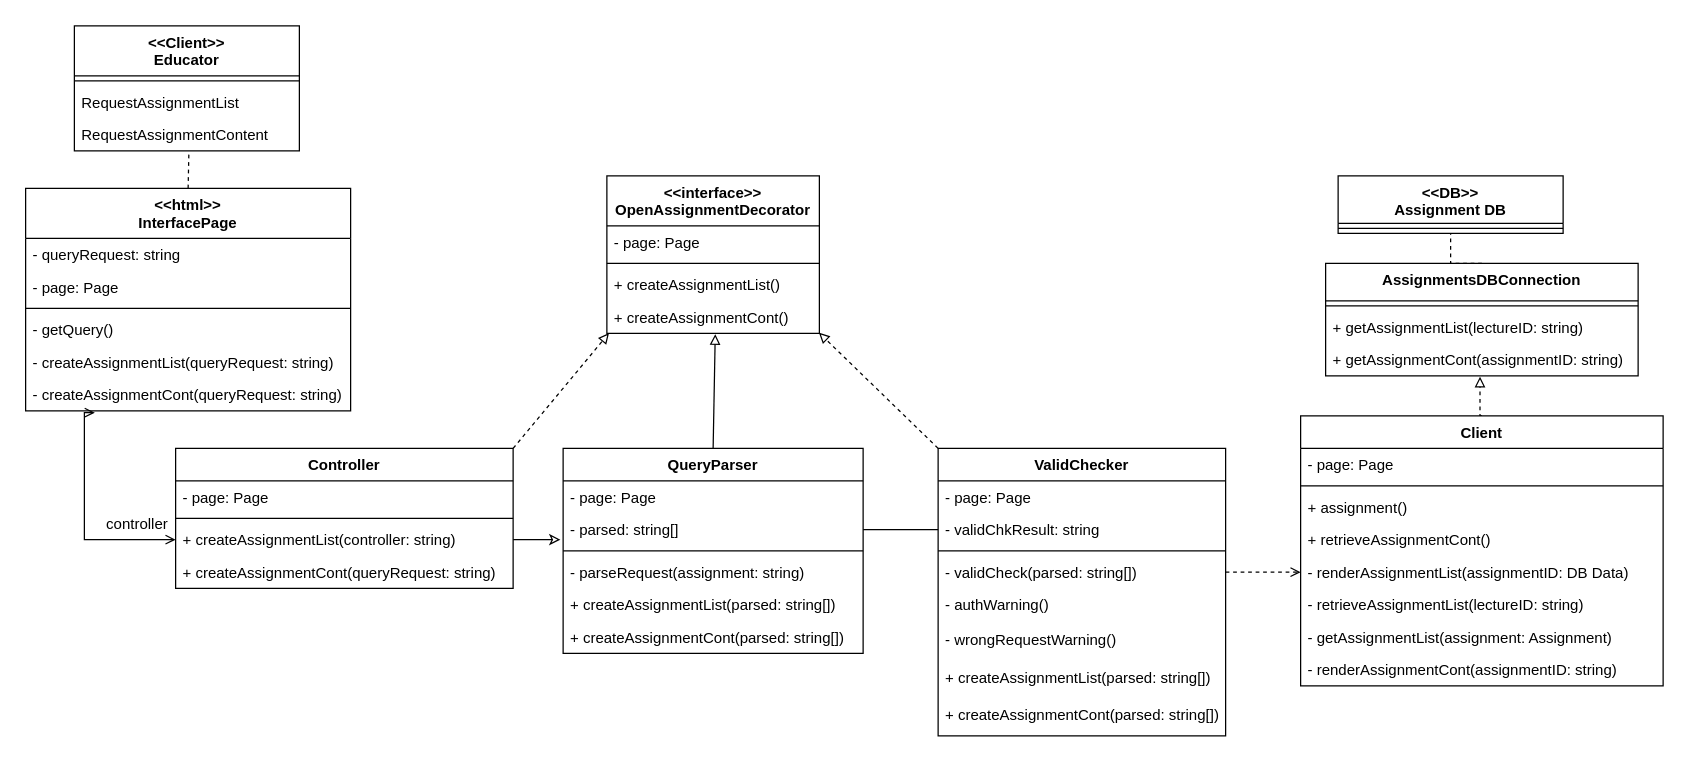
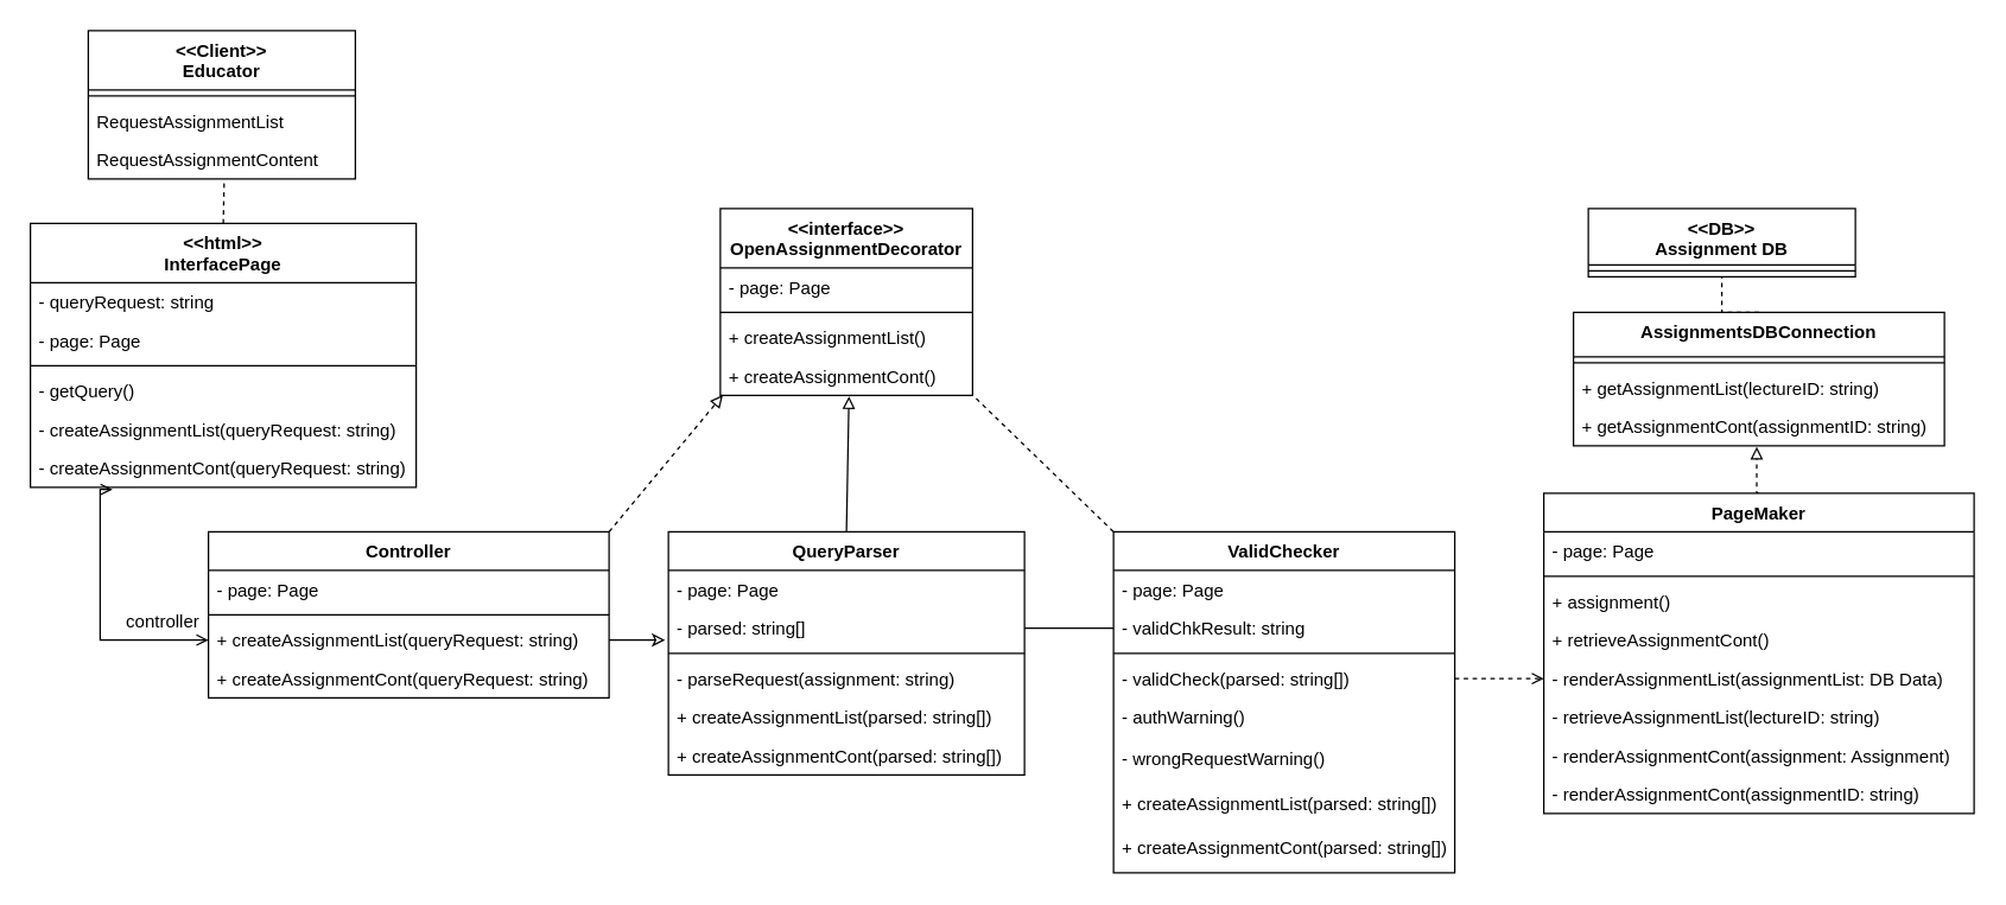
  <mxCell id="0" />
  <mxCell id="1" parent="0" />
  <mxCell id="2" value="&lt;&lt;Client&gt;&gt;&#10;Educator" style="swimlane;fontStyle=1;align=center;verticalAlign=top;childLayout=stackLayout;horizontal=1;startSize=40;horizontalStack=0;resizeParent=1;resizeParentMax=0;resizeLast=0;collapsible=1;marginBottom=0;" vertex="1" parent="1"><mxGeometry x="59" y="20" width="180" height="100" as="geometry" /></mxCell>
  <mxCell id="3" value="" style="line;strokeWidth=1;fillColor=none;align=left;verticalAlign=middle;spacingTop=-1;spacingLeft=3;spacingRight=3;rotatable=0;labelPosition=right;points=[];portConstraint=eastwest;" vertex="1" parent="2"><mxGeometry y="40" width="180" height="8" as="geometry" /></mxCell>
  <mxCell id="4" value="RequestAssignmentList" style="text;strokeColor=none;fillColor=none;align=left;verticalAlign=top;spacingLeft=4;spacingRight=4;overflow=hidden;rotatable=0;points=[[0,0.5],[1,0.5]];portConstraint=eastwest;" vertex="1" parent="2"><mxGeometry y="48" width="180" height="26" as="geometry" /></mxCell>
  <mxCell id="5" value="RequestAssignmentContent" style="text;strokeColor=none;fillColor=none;align=left;verticalAlign=top;spacingLeft=4;spacingRight=4;overflow=hidden;rotatable=0;points=[[0,0.5],[1,0.5]];portConstraint=eastwest;" vertex="1" parent="2"><mxGeometry y="74" width="180" height="26" as="geometry" /></mxCell>
  <mxCell id="6" value="&lt;&lt;interface&gt;&gt;&#10;OpenAssignmentDecorator" style="swimlane;fontStyle=1;align=center;verticalAlign=top;childLayout=stackLayout;horizontal=1;startSize=40;horizontalStack=0;resizeParent=1;resizeParentMax=0;resizeLast=0;collapsible=1;marginBottom=0;" vertex="1" parent="1"><mxGeometry x="485" y="140" width="170" height="126" as="geometry" /></mxCell>
  <mxCell id="7" value="- page: Page" style="text;strokeColor=none;fillColor=none;align=left;verticalAlign=top;spacingLeft=4;spacingRight=4;overflow=hidden;rotatable=0;points=[[0,0.5],[1,0.5]];portConstraint=eastwest;" vertex="1" parent="6"><mxGeometry y="40" width="170" height="26" as="geometry" /></mxCell>
  <mxCell id="8" value="" style="line;strokeWidth=1;fillColor=none;align=left;verticalAlign=middle;spacingTop=-1;spacingLeft=3;spacingRight=3;rotatable=0;labelPosition=right;points=[];portConstraint=eastwest;" vertex="1" parent="6"><mxGeometry y="66" width="170" height="8" as="geometry" /></mxCell>
  <mxCell id="9" value="+ createAssignmentList()" style="text;strokeColor=none;fillColor=none;align=left;verticalAlign=top;spacingLeft=4;spacingRight=4;overflow=hidden;rotatable=0;points=[[0,0.5],[1,0.5]];portConstraint=eastwest;" vertex="1" parent="6"><mxGeometry y="74" width="170" height="26" as="geometry" /></mxCell>
  <mxCell id="10" value="+ createAssignmentCont()" style="text;strokeColor=none;fillColor=none;align=left;verticalAlign=top;spacingLeft=4;spacingRight=4;overflow=hidden;rotatable=0;points=[[0,0.5],[1,0.5]];portConstraint=eastwest;" vertex="1" parent="6"><mxGeometry y="100" width="170" height="26" as="geometry" /></mxCell>
  <mxCell id="11" style="edgeStyle=none;rounded=0;orthogonalLoop=1;jettySize=auto;html=1;exitX=0.5;exitY=0;exitDx=0;exitDy=0;entryX=0.509;entryY=1.023;entryDx=0;entryDy=0;entryPerimeter=0;dashed=1;endArrow=none;endFill=0;" edge="1" parent="1" source="12" target="5"><mxGeometry relative="1" as="geometry" /></mxCell>
  <mxCell id="12" value="&lt;&lt;html&gt;&gt;&#10;InterfacePage" style="swimlane;fontStyle=1;align=center;verticalAlign=top;childLayout=stackLayout;horizontal=1;startSize=40;horizontalStack=0;resizeParent=1;resizeParentMax=0;resizeLast=0;collapsible=1;marginBottom=0;" vertex="1" parent="1"><mxGeometry x="20" y="150" width="260" height="178" as="geometry" /></mxCell>
  <mxCell id="13" value="- queryRequest: string" style="text;strokeColor=none;fillColor=none;align=left;verticalAlign=top;spacingLeft=4;spacingRight=4;overflow=hidden;rotatable=0;points=[[0,0.5],[1,0.5]];portConstraint=eastwest;" vertex="1" parent="12"><mxGeometry y="40" width="260" height="26" as="geometry" /></mxCell>
  <mxCell id="14" value="- page: Page" style="text;strokeColor=none;fillColor=none;align=left;verticalAlign=top;spacingLeft=4;spacingRight=4;overflow=hidden;rotatable=0;points=[[0,0.5],[1,0.5]];portConstraint=eastwest;" vertex="1" parent="12"><mxGeometry y="66" width="260" height="26" as="geometry" /></mxCell>
  <mxCell id="15" value="" style="line;strokeWidth=1;fillColor=none;align=left;verticalAlign=middle;spacingTop=-1;spacingLeft=3;spacingRight=3;rotatable=0;labelPosition=right;points=[];portConstraint=eastwest;" vertex="1" parent="12"><mxGeometry y="92" width="260" height="8" as="geometry" /></mxCell>
  <mxCell id="16" value="- getQuery()" style="text;strokeColor=none;fillColor=none;align=left;verticalAlign=top;spacingLeft=4;spacingRight=4;overflow=hidden;rotatable=0;points=[[0,0.5],[1,0.5]];portConstraint=eastwest;" vertex="1" parent="12"><mxGeometry y="100" width="260" height="26" as="geometry" /></mxCell>
  <mxCell id="17" value="- createAssignmentList(queryRequest: string)" style="text;strokeColor=none;fillColor=none;align=left;verticalAlign=top;spacingLeft=4;spacingRight=4;overflow=hidden;rotatable=0;points=[[0,0.5],[1,0.5]];portConstraint=eastwest;" vertex="1" parent="12"><mxGeometry y="126" width="260" height="26" as="geometry" /></mxCell>
  <mxCell id="18" value="- createAssignmentCont(queryRequest: string)" style="text;strokeColor=none;fillColor=none;align=left;verticalAlign=top;spacingLeft=4;spacingRight=4;overflow=hidden;rotatable=0;points=[[0,0.5],[1,0.5]];portConstraint=eastwest;" vertex="1" parent="12"><mxGeometry y="152" width="260" height="26" as="geometry" /></mxCell>
  <mxCell id="19" style="rounded=0;orthogonalLoop=1;jettySize=auto;html=1;exitX=1;exitY=0;exitDx=0;exitDy=0;entryX=0.01;entryY=0.992;entryDx=0;entryDy=0;entryPerimeter=0;endArrow=block;endFill=0;dashed=1;" edge="1" parent="1" source="20" target="10"><mxGeometry relative="1" as="geometry" /></mxCell>
  <mxCell id="20" value="Controller" style="swimlane;fontStyle=1;align=center;verticalAlign=top;childLayout=stackLayout;horizontal=1;startSize=26;horizontalStack=0;resizeParent=1;resizeParentMax=0;resizeLast=0;collapsible=1;marginBottom=0;" vertex="1" parent="1"><mxGeometry x="140" y="358" width="270" height="112" as="geometry" /></mxCell>
  <mxCell id="21" value="- page: Page" style="text;strokeColor=none;fillColor=none;align=left;verticalAlign=top;spacingLeft=4;spacingRight=4;overflow=hidden;rotatable=0;points=[[0,0.5],[1,0.5]];portConstraint=eastwest;" vertex="1" parent="20"><mxGeometry y="26" width="270" height="26" as="geometry" /></mxCell>
  <mxCell id="22" value="" style="line;strokeWidth=1;fillColor=none;align=left;verticalAlign=middle;spacingTop=-1;spacingLeft=3;spacingRight=3;rotatable=0;labelPosition=right;points=[];portConstraint=eastwest;" vertex="1" parent="20"><mxGeometry y="52" width="270" height="8" as="geometry" /></mxCell>
- <mxCell id="23" value="+ createAssignmentList(controller: string)" style="text;strokeColor=none;fillColor=none;align=left;verticalAlign=top;spacingLeft=4;spacingRight=4;overflow=hidden;rotatable=0;points=[[0,0.5],[1,0.5]];portConstraint=eastwest;" vertex="1" parent="20"><mxGeometry y="60" width="270" height="26" as="geometry" /></mxCell>
+ <mxCell id="23" value="+ createAssignmentList(queryRequest: string)" style="text;strokeColor=none;fillColor=none;align=left;verticalAlign=top;spacingLeft=4;spacingRight=4;overflow=hidden;rotatable=0;points=[[0,0.5],[1,0.5]];portConstraint=eastwest;" vertex="1" parent="20"><mxGeometry y="60" width="270" height="26" as="geometry" /></mxCell>
  <mxCell id="24" value="+ createAssignmentCont(queryRequest: string)" style="text;strokeColor=none;fillColor=none;align=left;verticalAlign=top;spacingLeft=4;spacingRight=4;overflow=hidden;rotatable=0;points=[[0,0.5],[1,0.5]];portConstraint=eastwest;" vertex="1" parent="20"><mxGeometry y="86" width="270" height="26" as="geometry" /></mxCell>
  <mxCell id="25" value="QueryParser" style="swimlane;fontStyle=1;align=center;verticalAlign=top;childLayout=stackLayout;horizontal=1;startSize=26;horizontalStack=0;resizeParent=1;resizeParentMax=0;resizeLast=0;collapsible=1;marginBottom=0;" vertex="1" parent="1"><mxGeometry x="450" y="358" width="240" height="164" as="geometry" /></mxCell>
  <mxCell id="26" value="- page: Page" style="text;strokeColor=none;fillColor=none;align=left;verticalAlign=top;spacingLeft=4;spacingRight=4;overflow=hidden;rotatable=0;points=[[0,0.5],[1,0.5]];portConstraint=eastwest;" vertex="1" parent="25"><mxGeometry y="26" width="240" height="26" as="geometry" /></mxCell>
  <mxCell id="27" value="- parsed: string[]" style="text;strokeColor=none;fillColor=none;align=left;verticalAlign=top;spacingLeft=4;spacingRight=4;overflow=hidden;rotatable=0;points=[[0,0.5],[1,0.5]];portConstraint=eastwest;" vertex="1" parent="25"><mxGeometry y="52" width="240" height="26" as="geometry" /></mxCell>
  <mxCell id="28" value="" style="line;strokeWidth=1;fillColor=none;align=left;verticalAlign=middle;spacingTop=-1;spacingLeft=3;spacingRight=3;rotatable=0;labelPosition=right;points=[];portConstraint=eastwest;" vertex="1" parent="25"><mxGeometry y="78" width="240" height="8" as="geometry" /></mxCell>
  <mxCell id="29" value="- parseRequest(assignment: string)" style="text;strokeColor=none;fillColor=none;align=left;verticalAlign=top;spacingLeft=4;spacingRight=4;overflow=hidden;rotatable=0;points=[[0,0.5],[1,0.5]];portConstraint=eastwest;" vertex="1" parent="25"><mxGeometry y="86" width="240" height="26" as="geometry" /></mxCell>
  <mxCell id="30" value="+ createAssignmentList(parsed: string[])" style="text;strokeColor=none;fillColor=none;align=left;verticalAlign=top;spacingLeft=4;spacingRight=4;overflow=hidden;rotatable=0;points=[[0,0.5],[1,0.5]];portConstraint=eastwest;" vertex="1" parent="25"><mxGeometry y="112" width="240" height="26" as="geometry" /></mxCell>
  <mxCell id="31" value="+ createAssignmentCont(parsed: string[])" style="text;strokeColor=none;fillColor=none;align=left;verticalAlign=top;spacingLeft=4;spacingRight=4;overflow=hidden;rotatable=0;points=[[0,0.5],[1,0.5]];portConstraint=eastwest;" vertex="1" parent="25"><mxGeometry y="138" width="240" height="26" as="geometry" /></mxCell>
  <mxCell id="32" value="ValidChecker" style="swimlane;fontStyle=1;align=center;verticalAlign=top;childLayout=stackLayout;horizontal=1;startSize=26;horizontalStack=0;resizeParent=1;resizeParentMax=0;resizeLast=0;collapsible=1;marginBottom=0;" vertex="1" parent="1"><mxGeometry x="750" y="358" width="230" height="230" as="geometry" /></mxCell>
  <mxCell id="33" value="- page: Page" style="text;strokeColor=none;fillColor=none;align=left;verticalAlign=top;spacingLeft=4;spacingRight=4;overflow=hidden;rotatable=0;points=[[0,0.5],[1,0.5]];portConstraint=eastwest;" vertex="1" parent="32"><mxGeometry y="26" width="230" height="26" as="geometry" /></mxCell>
  <mxCell id="34" value="- validChkResult: string" style="text;strokeColor=none;fillColor=none;align=left;verticalAlign=top;spacingLeft=4;spacingRight=4;overflow=hidden;rotatable=0;points=[[0,0.5],[1,0.5]];portConstraint=eastwest;" vertex="1" parent="32"><mxGeometry y="52" width="230" height="26" as="geometry" /></mxCell>
  <mxCell id="35" value="" style="line;strokeWidth=1;fillColor=none;align=left;verticalAlign=middle;spacingTop=-1;spacingLeft=3;spacingRight=3;rotatable=0;labelPosition=right;points=[];portConstraint=eastwest;" vertex="1" parent="32"><mxGeometry y="78" width="230" height="8" as="geometry" /></mxCell>
  <mxCell id="36" value="- validCheck(parsed: string[])" style="text;strokeColor=none;fillColor=none;align=left;verticalAlign=top;spacingLeft=4;spacingRight=4;overflow=hidden;rotatable=0;points=[[0,0.5],[1,0.5]];portConstraint=eastwest;" vertex="1" parent="32"><mxGeometry y="86" width="230" height="26" as="geometry" /></mxCell>
  <mxCell id="37" value="- authWarning()" style="text;strokeColor=none;fillColor=none;align=left;verticalAlign=top;spacingLeft=4;spacingRight=4;overflow=hidden;rotatable=0;points=[[0,0.5],[1,0.5]];portConstraint=eastwest;" vertex="1" parent="32"><mxGeometry y="112" width="230" height="28" as="geometry" /></mxCell>
  <mxCell id="38" value="- wrongRequestWarning()" style="text;strokeColor=none;fillColor=none;align=left;verticalAlign=top;spacingLeft=4;spacingRight=4;overflow=hidden;rotatable=0;points=[[0,0.5],[1,0.5]];portConstraint=eastwest;" vertex="1" parent="32"><mxGeometry y="140" width="230" height="30" as="geometry" /></mxCell>
  <mxCell id="39" value="+ createAssignmentList(parsed: string[])" style="text;strokeColor=none;fillColor=none;align=left;verticalAlign=top;spacingLeft=4;spacingRight=4;overflow=hidden;rotatable=0;points=[[0,0.5],[1,0.5]];portConstraint=eastwest;" vertex="1" parent="32"><mxGeometry y="170" width="230" height="30" as="geometry" /></mxCell>
  <mxCell id="40" value="+ createAssignmentCont(parsed: string[])" style="text;strokeColor=none;fillColor=none;align=left;verticalAlign=top;spacingLeft=4;spacingRight=4;overflow=hidden;rotatable=0;points=[[0,0.5],[1,0.5]];portConstraint=eastwest;" vertex="1" parent="32"><mxGeometry y="200" width="230" height="30" as="geometry" /></mxCell>
  <mxCell id="41" style="edgeStyle=orthogonalEdgeStyle;rounded=0;orthogonalLoop=1;jettySize=auto;html=1;exitX=0.5;exitY=0;exitDx=0;exitDy=0;entryX=0.494;entryY=1.023;entryDx=0;entryDy=0;entryPerimeter=0;startArrow=none;startFill=0;endArrow=block;endFill=0;dashed=1;" edge="1" parent="1" source="42" target="57"><mxGeometry relative="1" as="geometry" /></mxCell>
- <mxCell id="42" value="Client" style="swimlane;fontStyle=1;align=center;verticalAlign=top;childLayout=stackLayout;horizontal=1;startSize=26;horizontalStack=0;resizeParent=1;resizeParentMax=0;resizeLast=0;collapsible=1;marginBottom=0;" vertex="1" parent="1"><mxGeometry x="1040" y="332" width="290" height="216" as="geometry" /></mxCell>
+ <mxCell id="42" value="PageMaker" style="swimlane;fontStyle=1;align=center;verticalAlign=top;childLayout=stackLayout;horizontal=1;startSize=26;horizontalStack=0;resizeParent=1;resizeParentMax=0;resizeLast=0;collapsible=1;marginBottom=0;" vertex="1" parent="1"><mxGeometry x="1040" y="332" width="290" height="216" as="geometry" /></mxCell>
  <mxCell id="43" value="- page: Page" style="text;strokeColor=none;fillColor=none;align=left;verticalAlign=top;spacingLeft=4;spacingRight=4;overflow=hidden;rotatable=0;points=[[0,0.5],[1,0.5]];portConstraint=eastwest;" vertex="1" parent="42"><mxGeometry y="26" width="290" height="26" as="geometry" /></mxCell>
  <mxCell id="44" value="" style="line;strokeWidth=1;fillColor=none;align=left;verticalAlign=middle;spacingTop=-1;spacingLeft=3;spacingRight=3;rotatable=0;labelPosition=right;points=[];portConstraint=eastwest;" vertex="1" parent="42"><mxGeometry y="52" width="290" height="8" as="geometry" /></mxCell>
  <mxCell id="45" value="+ assignment()" style="text;strokeColor=none;fillColor=none;align=left;verticalAlign=top;spacingLeft=4;spacingRight=4;overflow=hidden;rotatable=0;points=[[0,0.5],[1,0.5]];portConstraint=eastwest;" vertex="1" parent="42"><mxGeometry y="60" width="290" height="26" as="geometry" /></mxCell>
  <mxCell id="46" value="+ retrieveAssignmentCont()" style="text;strokeColor=none;fillColor=none;align=left;verticalAlign=top;spacingLeft=4;spacingRight=4;overflow=hidden;rotatable=0;points=[[0,0.5],[1,0.5]];portConstraint=eastwest;" vertex="1" parent="42"><mxGeometry y="86" width="290" height="26" as="geometry" /></mxCell>
- <mxCell id="47" value="- renderAssignmentList(assignmentID: DB Data)" style="text;strokeColor=none;fillColor=none;align=left;verticalAlign=top;spacingLeft=4;spacingRight=4;overflow=hidden;rotatable=0;points=[[0,0.5],[1,0.5]];portConstraint=eastwest;" vertex="1" parent="42"><mxGeometry y="112" width="290" height="26" as="geometry" /></mxCell>
+ <mxCell id="47" value="- renderAssignmentList(assignmentList: DB Data)" style="text;strokeColor=none;fillColor=none;align=left;verticalAlign=top;spacingLeft=4;spacingRight=4;overflow=hidden;rotatable=0;points=[[0,0.5],[1,0.5]];portConstraint=eastwest;" vertex="1" parent="42"><mxGeometry y="112" width="290" height="26" as="geometry" /></mxCell>
  <mxCell id="48" value="- retrieveAssignmentList(lectureID: string)" style="text;strokeColor=none;fillColor=none;align=left;verticalAlign=top;spacingLeft=4;spacingRight=4;overflow=hidden;rotatable=0;points=[[0,0.5],[1,0.5]];portConstraint=eastwest;" vertex="1" parent="42"><mxGeometry y="138" width="290" height="26" as="geometry" /></mxCell>
- <mxCell id="49" value="- getAssignmentList(assignment: Assignment)" style="text;strokeColor=none;fillColor=none;align=left;verticalAlign=top;spacingLeft=4;spacingRight=4;overflow=hidden;rotatable=0;points=[[0,0.5],[1,0.5]];portConstraint=eastwest;" vertex="1" parent="42"><mxGeometry y="164" width="290" height="26" as="geometry" /></mxCell>
+ <mxCell id="49" value="- renderAssignmentCont(assignment: Assignment)" style="text;strokeColor=none;fillColor=none;align=left;verticalAlign=top;spacingLeft=4;spacingRight=4;overflow=hidden;rotatable=0;points=[[0,0.5],[1,0.5]];portConstraint=eastwest;" vertex="1" parent="42"><mxGeometry y="164" width="290" height="26" as="geometry" /></mxCell>
  <mxCell id="50" value="- renderAssignmentCont(assignmentID: string)" style="text;strokeColor=none;fillColor=none;align=left;verticalAlign=top;spacingLeft=4;spacingRight=4;overflow=hidden;rotatable=0;points=[[0,0.5],[1,0.5]];portConstraint=eastwest;" vertex="1" parent="42"><mxGeometry y="190" width="290" height="26" as="geometry" /></mxCell>
  <mxCell id="51" value="&lt;&lt;DB&gt;&gt;&#10;Assignment DB" style="swimlane;fontStyle=1;align=center;verticalAlign=top;childLayout=stackLayout;horizontal=1;startSize=38;horizontalStack=0;resizeParent=1;resizeParentMax=0;resizeLast=0;collapsible=1;marginBottom=0;" vertex="1" parent="1"><mxGeometry x="1070" y="140" width="180" height="46" as="geometry" /></mxCell>
  <mxCell id="52" value="" style="line;strokeWidth=1;fillColor=none;align=left;verticalAlign=middle;spacingTop=-1;spacingLeft=3;spacingRight=3;rotatable=0;labelPosition=right;points=[];portConstraint=eastwest;" vertex="1" parent="51"><mxGeometry y="38" width="180" height="8" as="geometry" /></mxCell>
  <mxCell id="53" style="edgeStyle=orthogonalEdgeStyle;rounded=0;orthogonalLoop=1;jettySize=auto;html=1;exitX=0.5;exitY=0;exitDx=0;exitDy=0;entryX=0.5;entryY=1;entryDx=0;entryDy=0;dashed=1;startArrow=none;startFill=0;endArrow=none;endFill=0;" edge="1" parent="1" source="54" target="51"><mxGeometry relative="1" as="geometry" /></mxCell>
  <mxCell id="54" value="AssignmentsDBConnection" style="swimlane;fontStyle=1;align=center;verticalAlign=top;childLayout=stackLayout;horizontal=1;startSize=30;horizontalStack=0;resizeParent=1;resizeParentMax=0;resizeLast=0;collapsible=1;marginBottom=0;" vertex="1" parent="1"><mxGeometry x="1060" y="210" width="250" height="90" as="geometry" /></mxCell>
  <mxCell id="55" value="" style="line;strokeWidth=1;fillColor=none;align=left;verticalAlign=middle;spacingTop=-1;spacingLeft=3;spacingRight=3;rotatable=0;labelPosition=right;points=[];portConstraint=eastwest;" vertex="1" parent="54"><mxGeometry y="30" width="250" height="8" as="geometry" /></mxCell>
  <mxCell id="56" value="+ getAssignmentList(lectureID: string)" style="text;strokeColor=none;fillColor=none;align=left;verticalAlign=top;spacingLeft=4;spacingRight=4;overflow=hidden;rotatable=0;points=[[0,0.5],[1,0.5]];portConstraint=eastwest;" vertex="1" parent="54"><mxGeometry y="38" width="250" height="26" as="geometry" /></mxCell>
  <mxCell id="57" value="+ getAssignmentCont(assignmentID: string)" style="text;strokeColor=none;fillColor=none;align=left;verticalAlign=top;spacingLeft=4;spacingRight=4;overflow=hidden;rotatable=0;points=[[0,0.5],[1,0.5]];portConstraint=eastwest;" vertex="1" parent="54"><mxGeometry y="64" width="250" height="26" as="geometry" /></mxCell>
  <mxCell id="58" style="rounded=0;orthogonalLoop=1;jettySize=auto;html=1;exitX=0.5;exitY=0;exitDx=0;exitDy=0;endArrow=block;endFill=0;dashed=0;entryX=0.51;entryY=1.023;entryDx=0;entryDy=0;entryPerimeter=0;" edge="1" parent="1" source="25" target="10"><mxGeometry relative="1" as="geometry"><mxPoint x="370" y="368" as="sourcePoint" /><mxPoint x="530" y="300" as="targetPoint" /></mxGeometry></mxCell>
- <mxCell id="59" style="rounded=0;orthogonalLoop=1;jettySize=auto;html=1;exitX=0;exitY=0;exitDx=0;exitDy=0;endArrow=block;endFill=0;dashed=1;entryX=0.998;entryY=0.977;entryDx=0;entryDy=0;entryPerimeter=0;" edge="1" parent="1" source="32" target="10"><mxGeometry relative="1" as="geometry"><mxPoint x="380" y="378" as="sourcePoint" /><mxPoint x="590" y="279" as="targetPoint" /></mxGeometry></mxCell>
+ <mxCell id="59" style="rounded=0;orthogonalLoop=1;jettySize=auto;html=1;exitX=0;exitY=0;exitDx=0;exitDy=0;endArrow=none;endFill=0;dashed=1;entryX=0.998;entryY=0.977;entryDx=0;entryDy=0;entryPerimeter=0;" edge="1" parent="1" source="32" target="10"><mxGeometry relative="1" as="geometry"><mxPoint x="380" y="378" as="sourcePoint" /><mxPoint x="590" y="279" as="targetPoint" /></mxGeometry></mxCell>
  <mxCell id="60" style="edgeStyle=orthogonalEdgeStyle;rounded=0;orthogonalLoop=1;jettySize=auto;html=1;exitX=0;exitY=0.5;exitDx=0;exitDy=0;entryX=0.213;entryY=1.054;entryDx=0;entryDy=0;entryPerimeter=0;endArrow=open;endFill=0;startArrow=open;startFill=0;" edge="1" parent="1" source="23" target="18"><mxGeometry relative="1" as="geometry"><Array as="points"><mxPoint x="67" y="431" /></Array></mxGeometry></mxCell>
  <mxCell id="61" style="edgeStyle=orthogonalEdgeStyle;rounded=0;orthogonalLoop=1;jettySize=auto;html=1;exitX=1;exitY=0.5;exitDx=0;exitDy=0;entryX=-0.009;entryY=0.777;entryDx=0;entryDy=0;entryPerimeter=0;startArrow=none;startFill=0;endArrow=classic;endFill=0;" edge="1" parent="1" source="23" target="27"><mxGeometry relative="1" as="geometry" /></mxCell>
  <mxCell id="62" style="edgeStyle=orthogonalEdgeStyle;rounded=0;orthogonalLoop=1;jettySize=auto;html=1;exitX=1;exitY=0.5;exitDx=0;exitDy=0;entryX=0;entryY=0.5;entryDx=0;entryDy=0;startArrow=none;startFill=0;endArrow=none;endFill=0;" edge="1" parent="1" source="27" target="34"><mxGeometry relative="1" as="geometry" /></mxCell>
  <mxCell id="63" value="controller" style="text;html=1;align=center;verticalAlign=middle;resizable=0;points=[];autosize=1;strokeColor=none;" vertex="1" parent="1"><mxGeometry x="74" y="409" width="70" height="20" as="geometry" /></mxCell>
  <mxCell id="64" style="edgeStyle=orthogonalEdgeStyle;rounded=0;orthogonalLoop=1;jettySize=auto;html=1;exitX=1;exitY=0.5;exitDx=0;exitDy=0;entryX=0;entryY=0.5;entryDx=0;entryDy=0;startArrow=none;startFill=0;endArrow=open;endFill=0;dashed=1;" edge="1" parent="1" source="36" target="47"><mxGeometry relative="1" as="geometry" /></mxCell>
